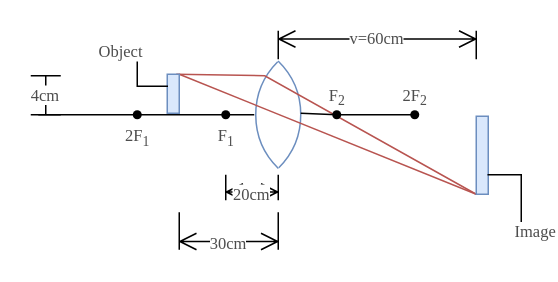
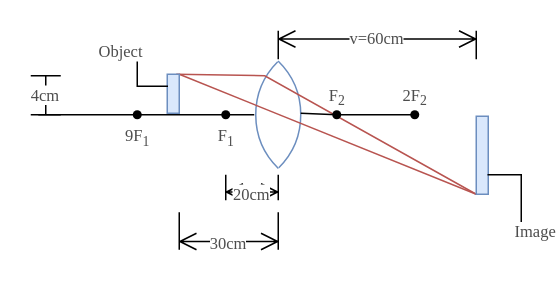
  <mxCell id="0" />
  <mxCell id="1" parent="0" />
  <mxCell id="2" value="" style="endArrow=none;html=1;rounded=0;strokeColor=#000000;fontSize=11;fontColor=#4D4D4D;fillColor=#f5f5f5;entryX=0.5;entryY=-0.01;entryDx=0;entryDy=0;entryPerimeter=0;startArrow=none;fontFamily=Times New Roman;" edge="1" parent="1" source="10" target="3"><mxGeometry width="50" height="50" relative="1" as="geometry"><mxPoint x="25" y="76" as="sourcePoint" /><mxPoint x="299" y="75" as="targetPoint" /><Array as="points" /></mxGeometry></mxCell>
  <mxCell id="3" value="" style="verticalLabelPosition=bottom;verticalAlign=top;html=1;shape=mxgraph.basic.arc;startAngle=0.875;endAngle=0.127;labelBackgroundColor=default;strokeColor=#6c8ebf;fontSize=11;direction=south;flipH=1;fillColor=#dae8fc;fontFamily=Times New Roman;" vertex="1" parent="1"><mxGeometry x="170" y="26" width="100" height="100" as="geometry" /></mxCell>
  <mxCell id="4" value="" style="verticalLabelPosition=bottom;verticalAlign=top;html=1;shape=mxgraph.basic.arc;startAngle=0.875;endAngle=0.127;labelBackgroundColor=default;strokeColor=#6c8ebf;fontSize=11;flipV=1;direction=south;fillColor=#dae8fc;fontFamily=Times New Roman;" vertex="1" parent="1"><mxGeometry x="100" y="26" width="100" height="100" as="geometry" /></mxCell>
  <mxCell id="5" value="" style="endArrow=none;html=1;rounded=0;strokeColor=#b85450;fontSize=11;fontColor=#4D4D4D;fillColor=#f8cecc;fontFamily=Times New Roman;exitX=0;exitY=1;exitDx=0;exitDy=0;entryX=0.75;entryY=0;entryDx=0;entryDy=0;" edge="1" parent="1" source="18" target="15"><mxGeometry width="50" height="50" relative="1" as="geometry"><mxPoint x="324" y="125" as="sourcePoint" /><mxPoint x="89" y="50" as="targetPoint" /><Array as="points"><mxPoint x="176" y="50" /></Array></mxGeometry></mxCell>
  <mxCell id="6" value="" style="endArrow=none;html=1;rounded=0;strokeColor=#b85450;fontSize=11;fontColor=#4D4D4D;fillColor=#f8cecc;fontFamily=Times New Roman;exitX=0;exitY=1;exitDx=0;exitDy=0;entryX=1;entryY=0;entryDx=0;entryDy=0;" edge="1" parent="1" source="18" target="15"><mxGeometry width="50" height="50" relative="1" as="geometry"><mxPoint x="325" y="129" as="sourcePoint" /><mxPoint x="90" y="50" as="targetPoint" /></mxGeometry></mxCell>
  <mxCell id="7" value="F&lt;sub&gt;1&lt;/sub&gt;" style="shape=waypoint;sketch=0;fillStyle=solid;size=6;pointerEvents=1;points=[];fillColor=none;resizable=0;rotatable=0;perimeter=centerPerimeter;snapToPoint=1;labelBackgroundColor=default;strokeColor=#000000;fontSize=11;fontColor=#4D4D4D;html=1;labelPosition=center;verticalLabelPosition=bottom;align=center;verticalAlign=top;fontFamily=Times New Roman;spacing=-17;" vertex="1" parent="1"><mxGeometry x="130" y="56" width="40" height="40" as="geometry" /></mxCell>
  <mxCell id="8" value="F&lt;sub&gt;2&lt;/sub&gt;" style="shape=waypoint;sketch=0;fillStyle=solid;size=6;pointerEvents=1;points=[];fillColor=none;resizable=0;rotatable=0;perimeter=centerPerimeter;snapToPoint=1;labelBackgroundColor=default;strokeColor=#000000;fontSize=11;fontColor=#4D4D4D;labelPosition=center;verticalLabelPosition=top;align=center;verticalAlign=bottom;html=1;fontFamily=Times New Roman;spacing=-17;" vertex="1" parent="1"><mxGeometry x="204" y="56" width="40" height="40" as="geometry" /></mxCell>
  <mxCell id="9" value="" style="endArrow=none;html=1;rounded=0;strokeColor=#000000;fontSize=11;fontColor=#4D4D4D;fillColor=#f5f5f5;fontFamily=Times New Roman;" edge="1" parent="1" target="8"><mxGeometry width="50" height="50" relative="1" as="geometry"><mxPoint x="200" y="75" as="sourcePoint" /><mxPoint x="357" y="77" as="targetPoint" /><Array as="points" /></mxGeometry></mxCell>
- <mxCell id="10" value="2F&lt;sub&gt;1&lt;/sub&gt;" style="shape=waypoint;sketch=0;fillStyle=solid;size=6;pointerEvents=1;points=[];fillColor=none;resizable=0;rotatable=0;perimeter=centerPerimeter;snapToPoint=1;labelBackgroundColor=default;strokeColor=#000000;fontSize=11;fontColor=#4D4D4D;labelPosition=center;verticalLabelPosition=bottom;align=center;verticalAlign=top;html=1;fontFamily=Times New Roman;spacing=-17;" vertex="1" parent="1"><mxGeometry x="71" y="56" width="40" height="40" as="geometry" /></mxCell>
+ <mxCell id="10" value="9F&lt;sub&gt;1&lt;/sub&gt;" style="shape=waypoint;sketch=0;fillStyle=solid;size=6;pointerEvents=1;points=[];fillColor=none;resizable=0;rotatable=0;perimeter=centerPerimeter;snapToPoint=1;labelBackgroundColor=default;strokeColor=#000000;fontSize=11;fontColor=#4D4D4D;labelPosition=center;verticalLabelPosition=bottom;align=center;verticalAlign=top;html=1;fontFamily=Times New Roman;spacing=-17;" vertex="1" parent="1"><mxGeometry x="71" y="56" width="40" height="40" as="geometry" /></mxCell>
  <mxCell id="11" value="" style="endArrow=none;html=1;rounded=0;strokeColor=#000000;fontSize=11;fontColor=#4D4D4D;fillColor=#f5f5f5;entryDx=0;entryDy=0;entryPerimeter=0;fontFamily=Times New Roman;" edge="1" parent="1" target="10"><mxGeometry width="50" height="50" relative="1" as="geometry"><mxPoint x="25" y="76" as="sourcePoint" /><mxPoint x="169" y="76" as="targetPoint" /><Array as="points" /></mxGeometry></mxCell>
  <mxCell id="12" value="2F&lt;sub&gt;2&lt;/sub&gt;" style="shape=waypoint;sketch=0;fillStyle=solid;size=6;pointerEvents=1;points=[];fillColor=none;resizable=0;rotatable=0;perimeter=centerPerimeter;snapToPoint=1;labelBackgroundColor=default;strokeColor=#000000;fontSize=11;fontColor=#4D4D4D;labelPosition=center;verticalLabelPosition=top;align=center;verticalAlign=bottom;fontFamily=Times New Roman;spacing=-17;html=1;" vertex="1" parent="1"><mxGeometry x="256" y="56" width="40" height="40" as="geometry" /></mxCell>
  <mxCell id="13" value="" style="endArrow=none;html=1;rounded=0;strokeColor=#000000;fontSize=11;fontColor=#4D4D4D;fillColor=#f5f5f5;exitDx=0;exitDy=0;exitPerimeter=0;startArrow=none;fontFamily=Times New Roman;" edge="1" parent="1" source="8" target="12"><mxGeometry width="50" height="50" relative="1" as="geometry"><mxPoint x="231" y="76" as="sourcePoint" /><mxPoint x="357" y="77" as="targetPoint" /><Array as="points" /></mxGeometry></mxCell>
  <mxCell id="14" value="4cm" style="shape=crossbar;whiteSpace=wrap;html=1;rounded=1;direction=south;labelBackgroundColor=default;strokeColor=#000000;fontSize=11;fontColor=#4D4D4D;fontFamily=Times New Roman;" vertex="1" parent="1"><mxGeometry x="20" y="50" width="20" height="26" as="geometry" /></mxCell>
  <mxCell id="15" value="" style="rounded=0;whiteSpace=wrap;html=1;labelBackgroundColor=default;strokeColor=#6c8ebf;fontSize=11;fillColor=#dae8fc;fontFamily=Times New Roman;" vertex="1" parent="1"><mxGeometry x="111" y="49" width="8" height="26" as="geometry" /></mxCell>
  <mxCell id="16" value="20cm" style="shape=dimension;whiteSpace=wrap;html=1;align=center;points=[];verticalAlign=bottom;spacingBottom=-5;labelBackgroundColor=#ffffff;strokeColor=#000000;fontSize=11;fontColor=#4D4D4D;fontFamily=Times New Roman;" vertex="1" parent="1"><mxGeometry x="150" y="116" width="35" height="17" as="geometry" /></mxCell>
  <mxCell id="17" value="30cm" style="shape=dimension;whiteSpace=wrap;html=1;align=center;points=[];verticalAlign=bottom;spacingBottom=-5;labelBackgroundColor=#ffffff;strokeColor=#000000;fontSize=11;fontColor=#4D4D4D;fontFamily=Times New Roman;" vertex="1" parent="1"><mxGeometry x="119" y="141" width="66" height="25" as="geometry" /></mxCell>
  <mxCell id="18" value="" style="rounded=0;whiteSpace=wrap;html=1;labelBackgroundColor=default;strokeColor=#6c8ebf;fontSize=11;fillColor=#dae8fc;fontFamily=Times New Roman;" vertex="1" parent="1"><mxGeometry x="317" y="77" width="8" height="52" as="geometry" /></mxCell>
  <mxCell id="19" value="&lt;span&gt;v=60cm&lt;/span&gt;" style="shape=dimension;direction=west;whiteSpace=wrap;html=1;align=center;points=[];verticalAlign=top;spacingTop=-8;labelBackgroundColor=#ffffff;strokeColor=#000000;fontSize=11;fontColor=#4D4D4D;fontFamily=Times New Roman;fontStyle=0" vertex="1" parent="1"><mxGeometry x="185" y="20" width="132" height="19" as="geometry" /></mxCell>
  <mxCell id="20" value="Object" style="shape=partialRectangle;whiteSpace=wrap;html=1;bottom=0;right=0;fillColor=none;labelBackgroundColor=default;strokeColor=#000000;fontFamily=Times New Roman;fontSize=11;fontColor=#4D4D4D;direction=north;labelPosition=left;verticalLabelPosition=top;align=right;verticalAlign=bottom;spacing=-4;" vertex="1" parent="1"><mxGeometry x="91" y="37" width="20" height="20" as="geometry" /></mxCell>
  <mxCell id="21" value="Image" style="shape=partialRectangle;whiteSpace=wrap;html=1;bottom=0;right=0;fillColor=none;labelBackgroundColor=default;strokeColor=#000000;fontFamily=Times New Roman;fontSize=11;fontColor=#4D4D4D;direction=south;labelPosition=right;verticalLabelPosition=bottom;align=left;verticalAlign=top;spacing=-4;" vertex="1" parent="1"><mxGeometry x="325" y="116" width="22" height="31" as="geometry" /></mxCell>
